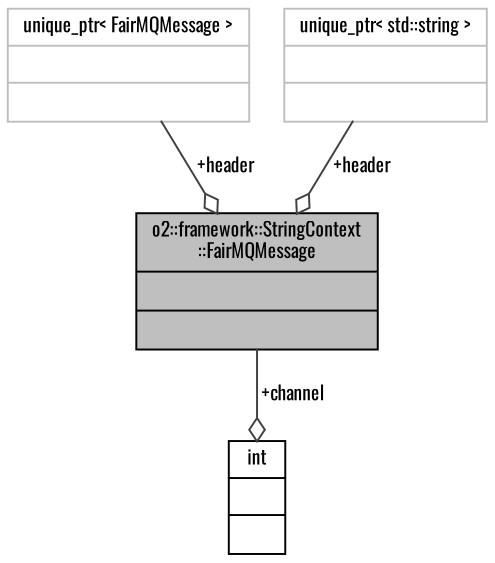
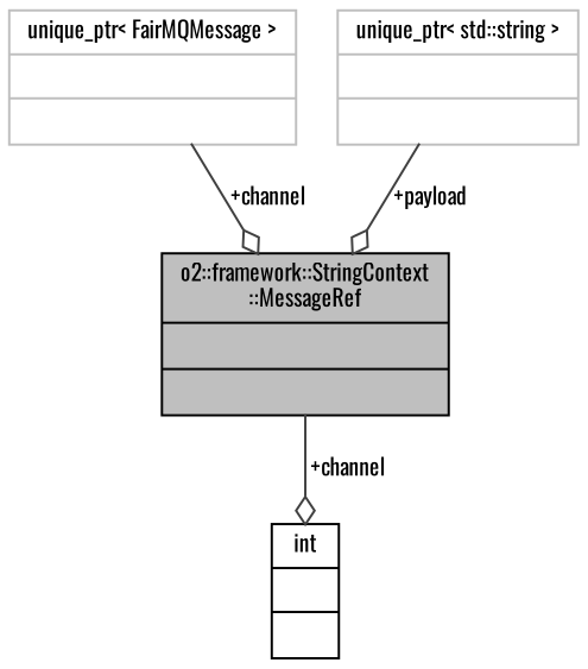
  digraph {
    fontname=Oswald
    node [color=black fontname=Oswald fontsize=10 shape=record]
    edge [arrowhead=odiamond color=grey25 fontname=Oswald fontsize=10 labelfontname=Helvetica labelfontsize=10 style=solid]
-   n1 [fillcolor=grey75 fontcolor=black height=0.2 label="{o2::framework::StringContext\l::FairMQMessage\n||}" style=filled width=0.4]
+   n1 [fillcolor=grey75 fontcolor=black height=0.2 label="{o2::framework::StringContext\l::MessageRef\n||}" style=filled width=0.4]
    n2 [height=0.2 label="{int\n||}" width=0.4]
    n3 [color=grey75 height=0.2 label="{unique_ptr\< FairMQMessage \>\n||}" width=0.4]
    n4 [color=grey75 height=0.2 label="{unique_ptr\< std::string \>\n||}" width=0.4]
    n1 -> n2 [label=" +channel"]
-   n3 -> n1 [label=" +header"]
-   n4 -> n1 [label=" +header"]
+   n3 -> n1 [label=" +channel"]
+   n4 -> n1 [label=" +payload"]
  }
